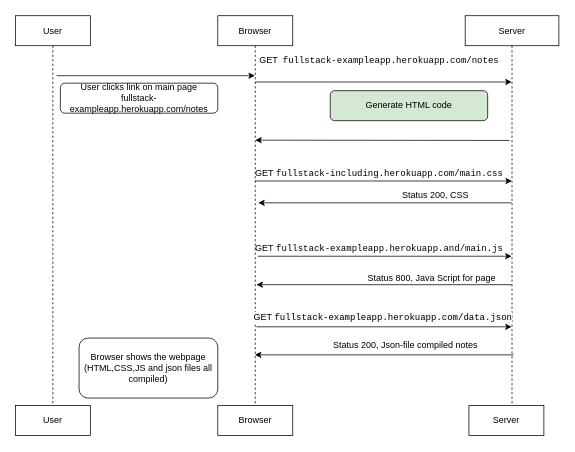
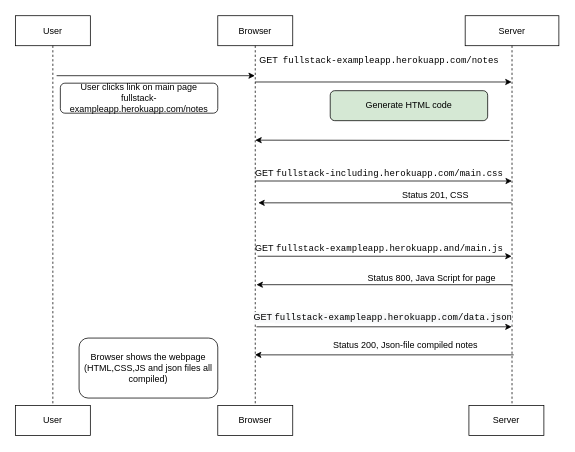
  <mxCell id="0" />
  <mxCell id="1" parent="0" />
  <mxCell id="2" value="User" style="shape=umlLifeline;perimeter=lifelinePerimeter;container=1;collapsible=0;recursiveResize=0;rounded=0;shadow=0;strokeWidth=1;" parent="1" vertex="1"><mxGeometry x="20" y="20" width="100" height="520" as="geometry" /></mxCell>
  <mxCell id="3" value="" style="endArrow=classic;html=1;rounded=0;" parent="2" target="4" edge="1"><mxGeometry width="50" height="50" relative="1" as="geometry"><mxPoint x="55" y="80" as="sourcePoint" /><mxPoint x="260" y="80" as="targetPoint" /><Array as="points" /></mxGeometry></mxCell>
  <mxCell id="4" value="Browser" style="shape=umlLifeline;perimeter=lifelinePerimeter;container=1;collapsible=0;recursiveResize=0;rounded=0;shadow=0;strokeWidth=1;" parent="1" vertex="1"><mxGeometry x="290" y="20" width="100" height="520" as="geometry" /></mxCell>
  <mxCell id="5" value="Server" style="shape=umlLifeline;perimeter=lifelinePerimeter;container=1;collapsible=0;recursiveResize=0;rounded=0;shadow=0;strokeWidth=1;" parent="1" vertex="1"><mxGeometry x="620" y="20" width="125" height="520" as="geometry" /></mxCell>
  <mxCell id="6" value="GET&amp;nbsp;&lt;span style=&quot;font-family: &amp;#34;consolas&amp;#34; , &amp;#34;lucida console&amp;#34; , &amp;#34;courier new&amp;#34; , monospace ; text-align: left&quot;&gt;fullstack-including.herokuapp.com/main.css&lt;/span&gt;" style="text;html=1;align=center;verticalAlign=middle;resizable=0;points=[];autosize=1;strokeColor=none;fillColor=none;fontColor=#000000;" parent="5" vertex="1"><mxGeometry x="-280" y="200" width="330" height="20" as="geometry" /></mxCell>
  <mxCell id="7" value="User" style="rounded=0;whiteSpace=wrap;html=1;" parent="1" vertex="1"><mxGeometry x="20" y="540" width="100" height="40" as="geometry" /></mxCell>
  <mxCell id="8" value="Server" style="rounded=0;whiteSpace=wrap;html=1;" parent="1" vertex="1"><mxGeometry x="625" y="540" width="100" height="40" as="geometry" /></mxCell>
  <mxCell id="9" value="Browser" style="rounded=0;whiteSpace=wrap;html=1;" parent="1" vertex="1"><mxGeometry x="290" y="540" width="100" height="40" as="geometry" /></mxCell>
  <mxCell id="10" value="User clicks link on main page&lt;br&gt;fullstack-exampleapp.herokuapp.com/notes" style="rounded=1;whiteSpace=wrap;html=1;" parent="1" vertex="1"><mxGeometry x="80" y="110" width="210" height="40" as="geometry" /></mxCell>
  <mxCell id="11" value="Generate HTML code" style="rounded=1;whiteSpace=wrap;html=1;fillColor=#d5e8d4;" parent="1" vertex="1"><mxGeometry x="440" y="120" width="210" height="40" as="geometry" /></mxCell>
  <mxCell id="12" value="&lt;span style=&quot;background-color: rgb(255 , 255 , 255)&quot;&gt;GET&amp;nbsp;&amp;nbsp;&lt;/span&gt;&lt;span style=&quot;font-family: &amp;#34;consolas&amp;#34; , &amp;#34;lucida console&amp;#34; , &amp;#34;courier new&amp;#34; , monospace ; text-align: left&quot;&gt;fullstack-exampleapp.herokuapp.com/notes&lt;/span&gt;" style="text;html=1;align=center;verticalAlign=middle;resizable=0;points=[];autosize=1;strokeColor=none;fillColor=none;fontColor=#000000;rotation=0;" parent="1" vertex="1"><mxGeometry x="350" y="70" width="310" height="20" as="geometry" /></mxCell>
  <mxCell id="13" value="" style="endArrow=classic;html=1;rounded=0;exitX=0.5;exitY=0.17;exitDx=0;exitDy=0;exitPerimeter=0;" parent="1" source="4" target="5" edge="1"><mxGeometry width="50" height="50" relative="1" as="geometry"><mxPoint x="340" y="109" as="sourcePoint" /><mxPoint x="663.2" y="108.64" as="targetPoint" /><Array as="points" /></mxGeometry></mxCell>
  <mxCell id="14" value="" style="endArrow=classic;html=1;rounded=0;fontColor=#000000;exitX=0.474;exitY=0.32;exitDx=0;exitDy=0;exitPerimeter=0;" parent="1" source="5" edge="1"><mxGeometry width="50" height="50" relative="1" as="geometry"><mxPoint x="667.2" y="186.24" as="sourcePoint" /><mxPoint x="340" y="186" as="targetPoint" /></mxGeometry></mxCell>
  <mxCell id="15" value="" style="endArrow=classic;html=1;rounded=0;fontColor=#000000;entryX=0.499;entryY=0.424;entryDx=0;entryDy=0;entryPerimeter=0;" parent="1" source="4" target="5" edge="1"><mxGeometry width="50" height="50" relative="1" as="geometry"><mxPoint x="390" y="240" as="sourcePoint" /><mxPoint x="668" y="222.24" as="targetPoint" /></mxGeometry></mxCell>
  <mxCell id="16" value="" style="endArrow=classic;html=1;rounded=0;fontColor=#000000;entryX=0.54;entryY=0.48;entryDx=0;entryDy=0;entryPerimeter=0;" parent="1" source="5" target="4" edge="1"><mxGeometry width="50" height="50" relative="1" as="geometry"><mxPoint x="480" y="330" as="sourcePoint" /><mxPoint x="340" y="280" as="targetPoint" /></mxGeometry></mxCell>
- <mxCell id="17" value="Status 200, CSS" style="text;html=1;align=center;verticalAlign=middle;resizable=0;points=[];autosize=1;strokeColor=none;fillColor=none;fontColor=#000000;" parent="1" vertex="1"><mxGeometry x="530" y="250" width="100" height="20" as="geometry" /></mxCell>
+ <mxCell id="17" value="Status 201, CSS" style="text;html=1;align=center;verticalAlign=middle;resizable=0;points=[];autosize=1;strokeColor=none;fillColor=none;fontColor=#000000;" parent="1" vertex="1"><mxGeometry x="530" y="250" width="100" height="20" as="geometry" /></mxCell>
  <mxCell id="18" value="GET&amp;nbsp;&lt;span style=&quot;font-family: &amp;#34;consolas&amp;#34; , &amp;#34;lucida console&amp;#34; , &amp;#34;courier new&amp;#34; , monospace ; text-align: left&quot;&gt;fullstack-exampleapp.herokuapp.and/main.js&lt;/span&gt;" style="text;html=1;align=center;verticalAlign=middle;resizable=0;points=[];autosize=1;strokeColor=none;fillColor=none;fontColor=#000000;" parent="1" vertex="1"><mxGeometry x="345" y="320" width="320" height="20" as="geometry" /></mxCell>
  <mxCell id="19" value="" style="endArrow=classic;html=1;rounded=0;fontColor=#000000;exitX=0.532;exitY=0.617;exitDx=0;exitDy=0;exitPerimeter=0;" parent="1" source="4" target="5" edge="1"><mxGeometry width="50" height="50" relative="1" as="geometry"><mxPoint x="370" y="490" as="sourcePoint" /><mxPoint x="675" y="341" as="targetPoint" /></mxGeometry></mxCell>
  <mxCell id="20" value="" style="endArrow=classic;html=1;rounded=0;fontColor=#000000;entryX=0.516;entryY=0.69;entryDx=0;entryDy=0;entryPerimeter=0;" parent="1" source="5" target="4" edge="1"><mxGeometry width="50" height="50" relative="1" as="geometry"><mxPoint x="370" y="390" as="sourcePoint" /><mxPoint x="420" y="340" as="targetPoint" /></mxGeometry></mxCell>
  <mxCell id="21" value="Status 800, Java Script for page" style="text;html=1;align=center;verticalAlign=middle;resizable=0;points=[];autosize=1;strokeColor=none;fillColor=none;fontColor=#000000;" parent="1" vertex="1"><mxGeometry x="480" y="360" width="190" height="20" as="geometry" /></mxCell>
  <mxCell id="22" value="" style="endArrow=classic;html=1;rounded=0;fontColor=#000000;exitX=0.516;exitY=0.798;exitDx=0;exitDy=0;exitPerimeter=0;" parent="1" source="4" target="5" edge="1"><mxGeometry width="50" height="50" relative="1" as="geometry"><mxPoint x="370" y="490" as="sourcePoint" /><mxPoint x="420" y="440" as="targetPoint" /></mxGeometry></mxCell>
  <mxCell id="23" value="&lt;span style=&quot;font-size: 12px ; background-color: rgb(248 , 249 , 250)&quot;&gt;GET&amp;nbsp;&lt;/span&gt;&lt;span style=&quot;font-size: 12px ; background-color: rgb(248 , 249 , 250) ; font-family: &amp;#34;consolas&amp;#34; , &amp;#34;lucida console&amp;#34; , &amp;#34;courier new&amp;#34; , monospace ; text-align: left&quot;&gt;fullstack-exampleapp.herokuapp.com/data.json&lt;/span&gt;" style="edgeLabel;html=1;align=center;verticalAlign=middle;resizable=0;points=[];fontColor=#000000;" parent="22" vertex="1" connectable="0"><mxGeometry x="-0.479" y="8" relative="1" as="geometry"><mxPoint x="79" y="-4" as="offset" /></mxGeometry></mxCell>
  <mxCell id="24" value="" style="endArrow=classic;html=1;rounded=0;fontColor=#000000;exitX=0.518;exitY=0.87;exitDx=0;exitDy=0;exitPerimeter=0;" parent="1" source="5" target="4" edge="1"><mxGeometry width="50" height="50" relative="1" as="geometry"><mxPoint x="370" y="490" as="sourcePoint" /><mxPoint x="420" y="440" as="targetPoint" /></mxGeometry></mxCell>
  <mxCell id="25" value="Status 200, Json-file compiled notes" style="text;html=1;align=center;verticalAlign=middle;resizable=0;points=[];autosize=1;strokeColor=none;fillColor=none;fontColor=#000000;" parent="1" vertex="1"><mxGeometry x="435" y="450" width="210" height="20" as="geometry" /></mxCell>
  <mxCell id="26" value="Browser shows the webpage (HTML,CSS,JS and json files all compiled)" style="rounded=1;whiteSpace=wrap;html=1;labelBackgroundColor=none;fontColor=#000000;" vertex="1" parent="1"><mxGeometry x="105" y="450" width="185" height="80" as="geometry" /></mxCell>
